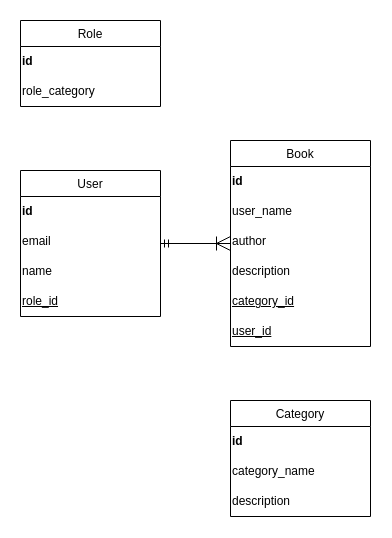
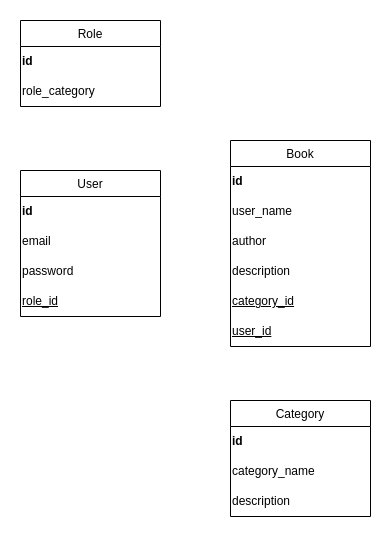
  <mxCell id="0" />
  <mxCell id="1" parent="0" />
  <mxCell id="2" value="User" style="swimlane;fontStyle=0;childLayout=stackLayout;horizontal=1;startSize=26;fillColor=none;horizontalStack=0;resizeParent=1;resizeParentMax=0;resizeLast=0;collapsible=1;marginBottom=0;" vertex="1" parent="1"><mxGeometry x="20" y="170" width="140" height="146" as="geometry"><mxRectangle x="290" y="250" width="60" height="26" as="alternateBounds" /></mxGeometry></mxCell>
  <mxCell id="3" value="id" style="text;html=1;strokeColor=none;fillColor=none;align=left;verticalAlign=middle;whiteSpace=wrap;rounded=0;fontStyle=1" vertex="1" parent="2"><mxGeometry y="26" width="140" height="30" as="geometry" /></mxCell>
  <mxCell id="4" value="email" style="text;html=1;strokeColor=none;fillColor=none;align=left;verticalAlign=middle;whiteSpace=wrap;rounded=0;" vertex="1" parent="2"><mxGeometry y="56" width="140" height="30" as="geometry" /></mxCell>
- <mxCell id="5" value="name" style="text;html=1;strokeColor=none;fillColor=none;align=left;verticalAlign=middle;whiteSpace=wrap;rounded=0;" vertex="1" parent="2"><mxGeometry y="86" width="140" height="30" as="geometry" /></mxCell>
+ <mxCell id="5" value="password" style="text;html=1;strokeColor=none;fillColor=none;align=left;verticalAlign=middle;whiteSpace=wrap;rounded=0;" vertex="1" parent="2"><mxGeometry y="86" width="140" height="30" as="geometry" /></mxCell>
  <mxCell id="6" value="role_id" style="text;html=1;strokeColor=none;fillColor=none;align=left;verticalAlign=middle;whiteSpace=wrap;rounded=0;fontStyle=4" vertex="1" parent="2"><mxGeometry y="116" width="140" height="30" as="geometry" /></mxCell>
  <mxCell id="7" value="Category" style="swimlane;fontStyle=0;childLayout=stackLayout;horizontal=1;startSize=26;fillColor=none;horizontalStack=0;resizeParent=1;resizeParentMax=0;resizeLast=0;collapsible=1;marginBottom=0;" vertex="1" parent="1"><mxGeometry x="230" y="400" width="140" height="116" as="geometry" /></mxCell>
  <mxCell id="8" value="id" style="text;html=1;strokeColor=none;fillColor=none;align=left;verticalAlign=middle;whiteSpace=wrap;rounded=0;fontStyle=1" vertex="1" parent="7"><mxGeometry y="26" width="140" height="30" as="geometry" /></mxCell>
  <mxCell id="9" value="category_name" style="text;html=1;strokeColor=none;fillColor=none;align=left;verticalAlign=middle;whiteSpace=wrap;rounded=0;" vertex="1" parent="7"><mxGeometry y="56" width="140" height="30" as="geometry" /></mxCell>
  <mxCell id="10" value="description" style="text;html=1;strokeColor=none;fillColor=none;align=left;verticalAlign=middle;whiteSpace=wrap;rounded=0;" vertex="1" parent="7"><mxGeometry y="86" width="140" height="30" as="geometry" /></mxCell>
  <mxCell id="11" value="Book" style="swimlane;fontStyle=0;childLayout=stackLayout;horizontal=1;startSize=26;fillColor=none;horizontalStack=0;resizeParent=1;resizeParentMax=0;resizeLast=0;collapsible=1;marginBottom=0;" vertex="1" parent="1"><mxGeometry x="230" y="140" width="140" height="206" as="geometry" /></mxCell>
  <mxCell id="12" value="id" style="text;html=1;strokeColor=none;fillColor=none;align=left;verticalAlign=middle;whiteSpace=wrap;rounded=0;fontStyle=1" vertex="1" parent="11"><mxGeometry y="26" width="140" height="30" as="geometry" /></mxCell>
  <mxCell id="13" value="user_name" style="text;html=1;strokeColor=none;fillColor=none;align=left;verticalAlign=middle;whiteSpace=wrap;rounded=0;" vertex="1" parent="11"><mxGeometry y="56" width="140" height="30" as="geometry" /></mxCell>
  <mxCell id="14" value="author" style="text;html=1;strokeColor=none;fillColor=none;align=left;verticalAlign=middle;whiteSpace=wrap;rounded=0;" vertex="1" parent="11"><mxGeometry y="86" width="140" height="30" as="geometry" /></mxCell>
  <mxCell id="15" value="description" style="text;html=1;strokeColor=none;fillColor=none;align=left;verticalAlign=middle;whiteSpace=wrap;rounded=0;" vertex="1" parent="11"><mxGeometry y="116" width="140" height="30" as="geometry" /></mxCell>
  <mxCell id="16" value="category_id" style="text;html=1;strokeColor=none;fillColor=none;align=left;verticalAlign=middle;whiteSpace=wrap;rounded=0;fontStyle=4" vertex="1" parent="11"><mxGeometry y="146" width="140" height="30" as="geometry" /></mxCell>
  <mxCell id="17" value="user_id" style="text;html=1;strokeColor=none;fillColor=none;align=left;verticalAlign=middle;whiteSpace=wrap;rounded=0;fontStyle=4" vertex="1" parent="11"><mxGeometry y="176" width="140" height="30" as="geometry" /></mxCell>
- <mxCell id="18" value="" style="endArrow=ERoneToMany;endFill=0;endSize=12;html=1;rounded=0;startArrow=ERmandOne;startFill=0;" edge="1" parent="1" source="2" target="11"><mxGeometry width="160" relative="1" as="geometry"><mxPoint x="10" y="360" as="sourcePoint" /><mxPoint x="170" y="360" as="targetPoint" /></mxGeometry></mxCell>
  <mxCell id="19" value="Role" style="swimlane;fontStyle=0;childLayout=stackLayout;horizontal=1;startSize=26;fillColor=none;horizontalStack=0;resizeParent=1;resizeParentMax=0;resizeLast=0;collapsible=1;marginBottom=0;" vertex="1" parent="1"><mxGeometry x="20" y="20" width="140" height="86" as="geometry" /></mxCell>
  <mxCell id="20" value="id" style="text;html=1;strokeColor=none;fillColor=none;align=left;verticalAlign=middle;whiteSpace=wrap;rounded=0;fontStyle=1" vertex="1" parent="19"><mxGeometry y="26" width="140" height="30" as="geometry" /></mxCell>
  <mxCell id="21" value="role_category" style="text;html=1;strokeColor=none;fillColor=none;align=left;verticalAlign=middle;whiteSpace=wrap;rounded=0;" vertex="1" parent="19"><mxGeometry y="56" width="140" height="30" as="geometry" /></mxCell>
